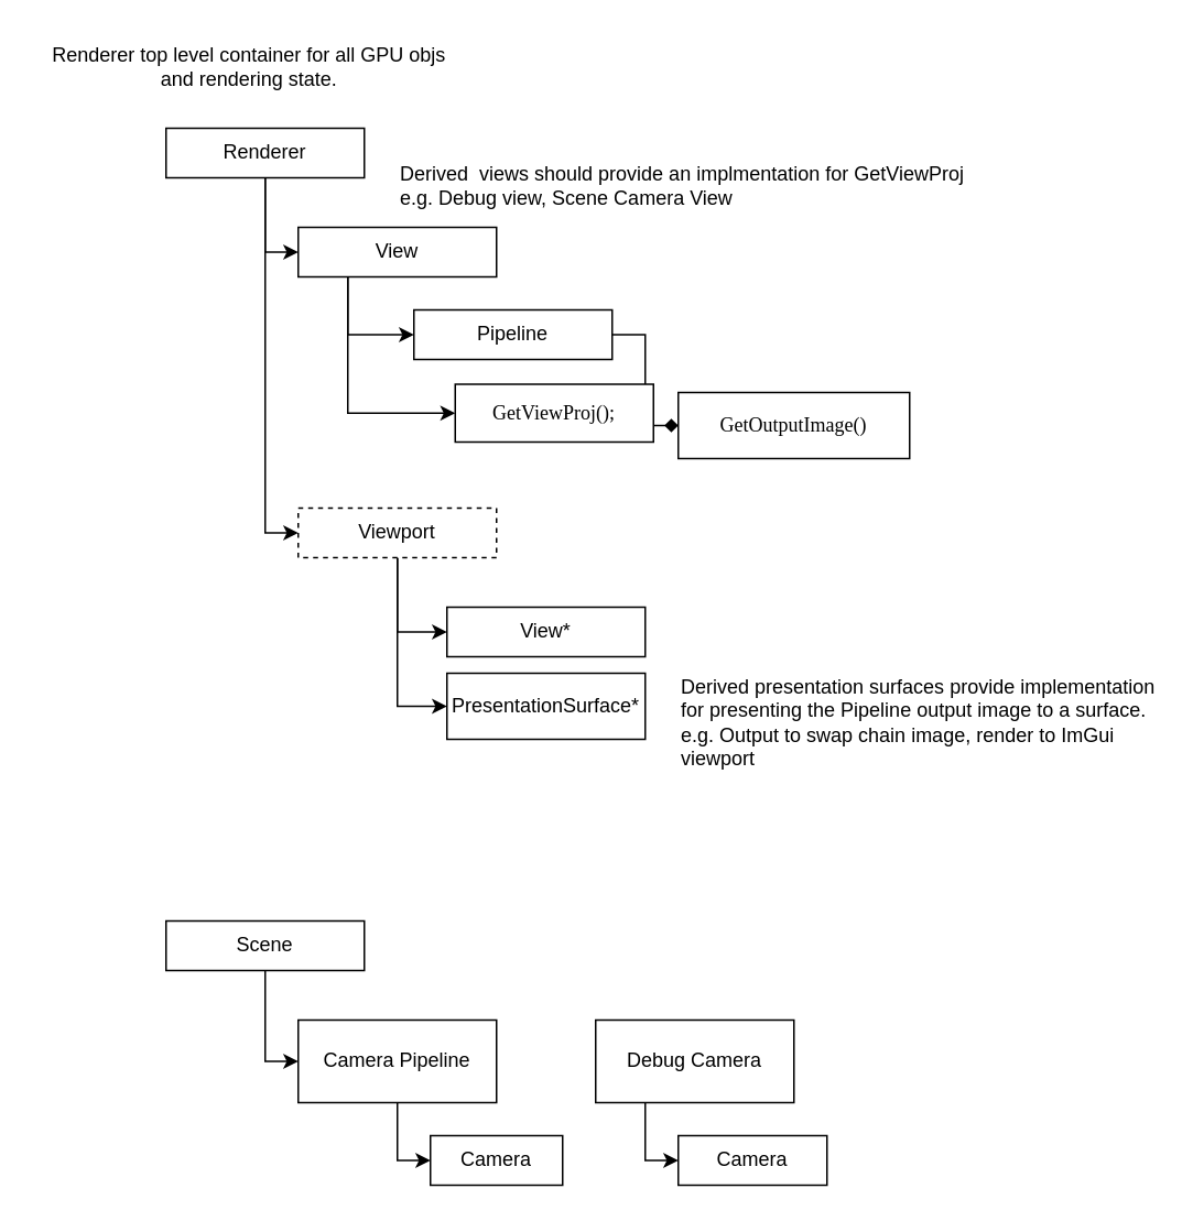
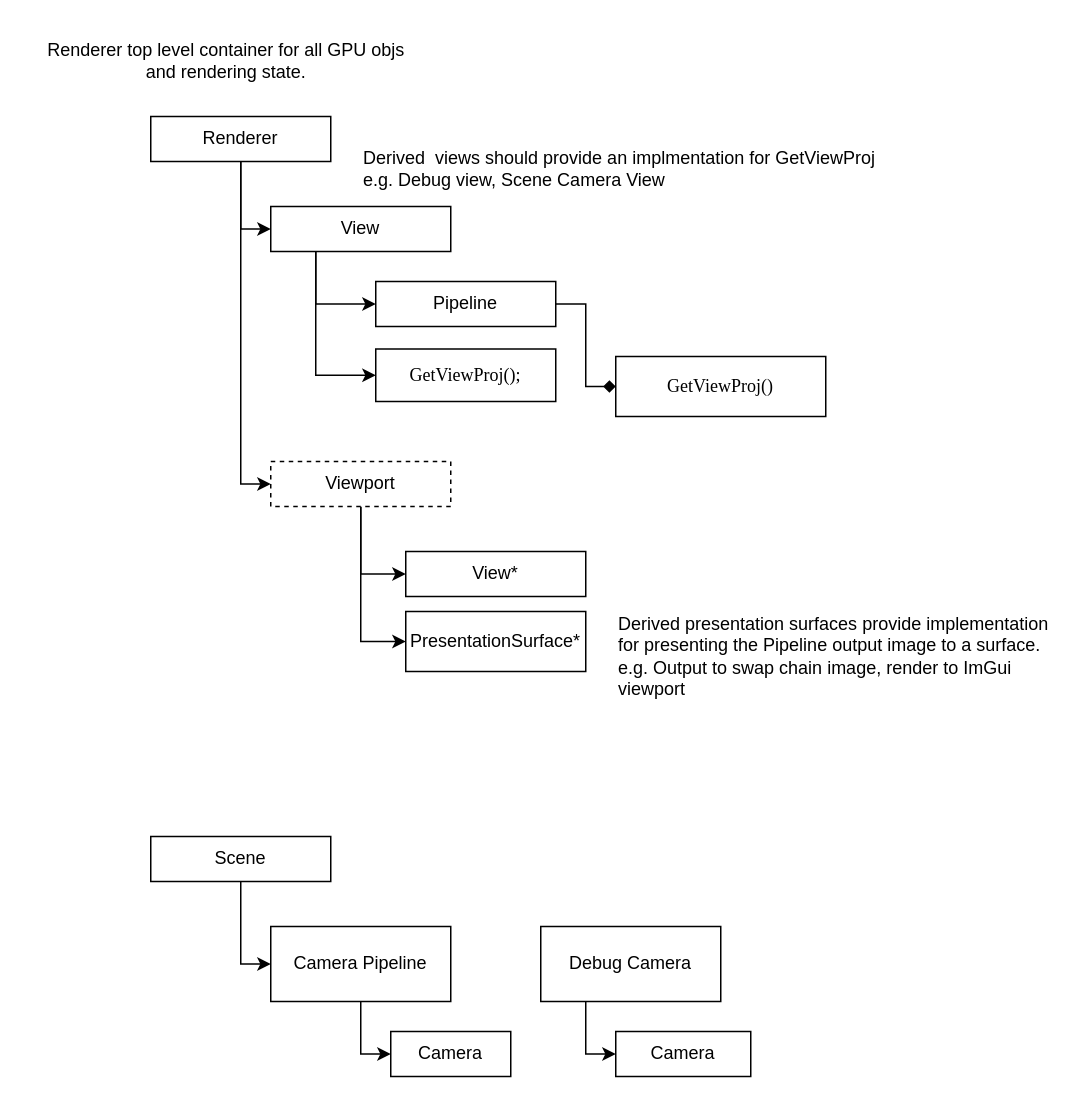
  <mxCell id="0" />
  <mxCell id="1" parent="0" />
  <mxCell id="2" style="edgeStyle=orthogonalEdgeStyle;rounded=0;orthogonalLoop=1;jettySize=auto;html=1;exitX=0.25;exitY=1;exitDx=0;exitDy=0;entryX=0;entryY=0.5;entryDx=0;entryDy=0;" edge="1" parent="1" source="4" target="17"><mxGeometry relative="1" as="geometry" /></mxCell>
  <mxCell id="3" style="edgeStyle=orthogonalEdgeStyle;rounded=0;orthogonalLoop=1;jettySize=auto;html=1;exitX=0.25;exitY=1;exitDx=0;exitDy=0;entryX=0;entryY=0.5;entryDx=0;entryDy=0;" edge="1" parent="1" source="4" target="18"><mxGeometry relative="1" as="geometry" /></mxCell>
  <mxCell id="4" value="View" style="rounded=0;whiteSpace=wrap;html=1;" vertex="1" parent="1"><mxGeometry x="180" y="137" width="120" height="30" as="geometry" /></mxCell>
  <mxCell id="5" value="Camera" style="whiteSpace=wrap;html=1;" vertex="1" parent="1"><mxGeometry x="260" y="687" width="80" height="30" as="geometry" /></mxCell>
  <mxCell id="6" style="edgeStyle=orthogonalEdgeStyle;rounded=0;orthogonalLoop=1;jettySize=auto;html=1;exitX=0.5;exitY=1;exitDx=0;exitDy=0;entryX=0;entryY=0.5;entryDx=0;entryDy=0;" edge="1" parent="1" source="8" target="4"><mxGeometry relative="1" as="geometry" /></mxCell>
  <mxCell id="7" style="edgeStyle=orthogonalEdgeStyle;rounded=0;orthogonalLoop=1;jettySize=auto;html=1;exitX=0.5;exitY=1;exitDx=0;exitDy=0;entryX=0;entryY=0.5;entryDx=0;entryDy=0;" edge="1" parent="1" source="8" target="15"><mxGeometry relative="1" as="geometry" /></mxCell>
  <mxCell id="8" value="Renderer" style="whiteSpace=wrap;html=1;" vertex="1" parent="1"><mxGeometry x="100" y="77" width="120" height="30" as="geometry" /></mxCell>
  <mxCell id="9" style="edgeStyle=orthogonalEdgeStyle;rounded=0;orthogonalLoop=1;jettySize=auto;html=1;exitX=0.5;exitY=1;exitDx=0;exitDy=0;entryX=0;entryY=0.5;entryDx=0;entryDy=0;" edge="1" parent="1" source="10" target="5"><mxGeometry relative="1" as="geometry" /></mxCell>
  <mxCell id="10" value="Camera Pipeline" style="whiteSpace=wrap;html=1;" vertex="1" parent="1"><mxGeometry x="180" y="617" width="120" height="50" as="geometry" /></mxCell>
  <mxCell id="11" style="edgeStyle=orthogonalEdgeStyle;rounded=0;orthogonalLoop=1;jettySize=auto;html=1;exitX=0.25;exitY=1;exitDx=0;exitDy=0;entryX=0;entryY=0.5;entryDx=0;entryDy=0;" edge="1" parent="1" source="12" target="19"><mxGeometry relative="1" as="geometry" /></mxCell>
  <mxCell id="12" value="Debug Camera" style="whiteSpace=wrap;html=1;" vertex="1" parent="1"><mxGeometry x="360" y="617" width="120" height="50" as="geometry" /></mxCell>
  <mxCell id="13" style="edgeStyle=orthogonalEdgeStyle;rounded=0;orthogonalLoop=1;jettySize=auto;html=1;exitX=0.5;exitY=1;exitDx=0;exitDy=0;entryX=0;entryY=0.5;entryDx=0;entryDy=0;" edge="1" parent="1" source="15" target="22"><mxGeometry relative="1" as="geometry" /></mxCell>
  <mxCell id="14" style="edgeStyle=orthogonalEdgeStyle;rounded=0;orthogonalLoop=1;jettySize=auto;html=1;exitX=0.5;exitY=1;exitDx=0;exitDy=0;entryX=0;entryY=0.5;entryDx=0;entryDy=0;" edge="1" parent="1" source="15" target="24"><mxGeometry relative="1" as="geometry"><mxPoint x="240" y="437" as="targetPoint" /></mxGeometry></mxCell>
  <mxCell id="15" value="Viewport" style="whiteSpace=wrap;html=1;dashed=1;" vertex="1" parent="1"><mxGeometry x="180" y="307" width="120" height="30" as="geometry" /></mxCell>
  <mxCell id="16" style="edgeStyle=orthogonalEdgeStyle;rounded=0;orthogonalLoop=1;jettySize=auto;html=1;exitX=1;exitY=0.5;exitDx=0;exitDy=0;entryX=0;entryY=0.5;entryDx=0;entryDy=0;endArrow=diamond;" edge="1" parent="1" source="17" target="23"><mxGeometry relative="1" as="geometry" /></mxCell>
  <mxCell id="17" value="Pipeline" style="whiteSpace=wrap;html=1;" vertex="1" parent="1"><mxGeometry x="250" y="187" width="120" height="30" as="geometry" /></mxCell>
- <mxCell id="18" value="&lt;font face=&quot;Lucida Console&quot;&gt;GetViewProj();&lt;/font&gt;" style="whiteSpace=wrap;html=1;" vertex="1" parent="1"><mxGeometry x="275" y="232" width="120" height="35" as="geometry" /></mxCell>
+ <mxCell id="18" value="&lt;font face=&quot;Lucida Console&quot;&gt;GetViewProj();&lt;/font&gt;" style="whiteSpace=wrap;html=1;" vertex="1" parent="1"><mxGeometry x="250" y="232" width="120" height="35" as="geometry" /></mxCell>
  <mxCell id="19" value="Camera" style="whiteSpace=wrap;html=1;" vertex="1" parent="1"><mxGeometry x="410" y="687" width="90" height="30" as="geometry" /></mxCell>
  <mxCell id="20" style="edgeStyle=orthogonalEdgeStyle;rounded=0;orthogonalLoop=1;jettySize=auto;html=1;exitX=0.5;exitY=1;exitDx=0;exitDy=0;entryX=0;entryY=0.5;entryDx=0;entryDy=0;" edge="1" parent="1" source="21" target="10"><mxGeometry relative="1" as="geometry" /></mxCell>
  <mxCell id="21" value="Scene" style="whiteSpace=wrap;html=1;" vertex="1" parent="1"><mxGeometry x="100" y="557" width="120" height="30" as="geometry" /></mxCell>
  <mxCell id="22" value="View*" style="rounded=0;whiteSpace=wrap;html=1;" vertex="1" parent="1"><mxGeometry x="270" y="367" width="120" height="30" as="geometry" /></mxCell>
- <mxCell id="23" value="&lt;font face=&quot;Lucida Console&quot;&gt;GetOutputImage()&lt;/font&gt;" style="whiteSpace=wrap;html=1;" vertex="1" parent="1"><mxGeometry x="410" y="237" width="140" height="40" as="geometry" /></mxCell>
+ <mxCell id="23" value="&lt;font face=&quot;Lucida Console&quot;&gt;GetViewProj()&lt;/font&gt;" style="whiteSpace=wrap;html=1;" vertex="1" parent="1"><mxGeometry x="410" y="237" width="140" height="40" as="geometry" /></mxCell>
  <mxCell id="24" value="PresentationSurface*" style="whiteSpace=wrap;html=1;" vertex="1" parent="1"><mxGeometry x="270" y="407" width="120" height="40" as="geometry" /></mxCell>
  <mxCell id="25" value="Renderer top level container for all GPU objs&lt;br&gt;and rendering state." style="text;html=1;align=center;verticalAlign=middle;resizable=0;points=[];autosize=1;strokeColor=none;fillColor=none;" vertex="1" parent="1"><mxGeometry x="20" y="20" width="260" height="40" as="geometry" /></mxCell>
  <mxCell id="26" value="Derived&amp;nbsp; views should provide an implmentation for GetViewProj&lt;br&gt;e.g. Debug view, Scene Camera View" style="text;html=1;strokeColor=none;fillColor=none;align=left;verticalAlign=middle;whiteSpace=wrap;rounded=0;" vertex="1" parent="1"><mxGeometry x="240" y="97" width="425" height="30" as="geometry" /></mxCell>
  <mxCell id="27" value="Derived presentation surfaces provide implementation for presenting the Pipeline output image to a surface.&lt;br&gt;e.g. Output to swap chain image, render to ImGui viewport" style="text;html=1;strokeColor=none;fillColor=none;align=left;verticalAlign=middle;whiteSpace=wrap;rounded=0;" vertex="1" parent="1"><mxGeometry x="410" y="422" width="290" height="30" as="geometry" /></mxCell>
